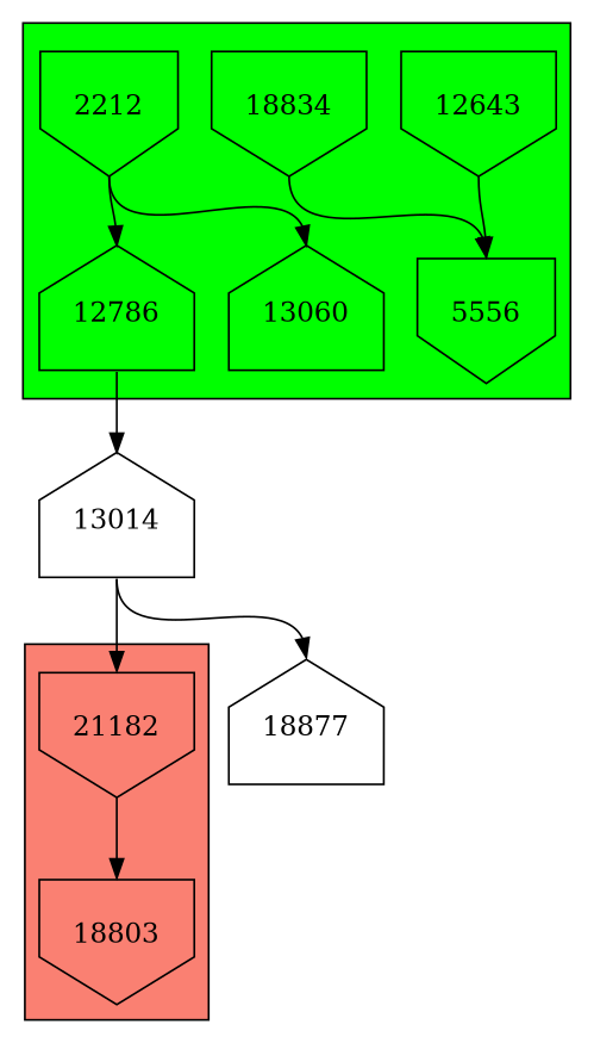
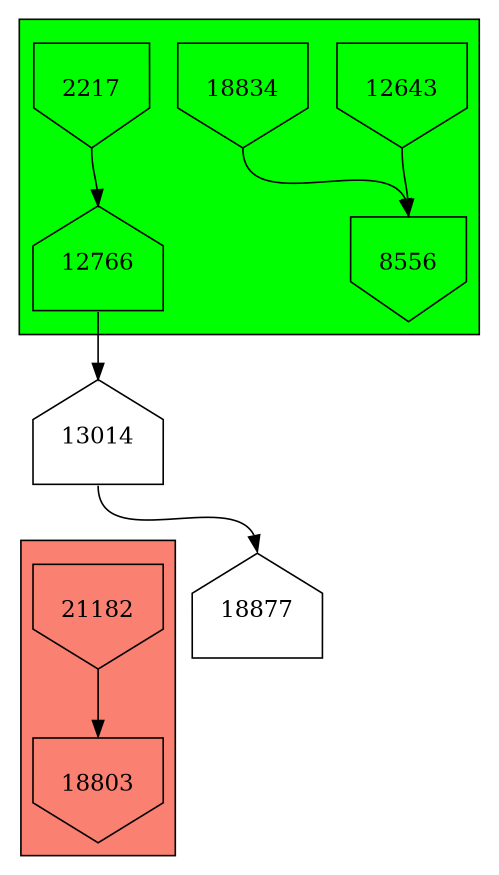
  digraph {
    node [shape=invhouse]
    edge [headport=n tailport=s]
    n1 [height=1 label=12643 width=1]
    n2 [height=1 label=18834 width=1]
-   5556 [height=1 width=1]
-   2212 [height=1 width=1]
-   12766 [height=1 shape=house width=1 label=12786]
-   13060 [height=1 shape=house width=1]
+   5556 [height=1 width=1 label=8556]
+   2212 [height=1 width=1 label=2217]
+   12766 [height=1 shape=house width=1]
    21182 [height=1 width=1]
    18803 [height=1 width=1]
    13014 [height=1 shape=house width=1]
    18877 [height=1 shape=house width=1]
    subgraph cluster_1 {
      fillcolor=green
      style=filled
      n1
      n2
      5556
      2212
      12766
-     13060
    }
    subgraph cluster_2 {
      fillcolor=salmon
      style=filled
      21182
      18803
    }
    n1 -> 5556
    n2 -> 5556
    2212 -> 12766
-   2212 -> 13060
    12766 -> 13014
    21182 -> 18803
-   13014 -> 21182
    13014 -> 18877
  }
